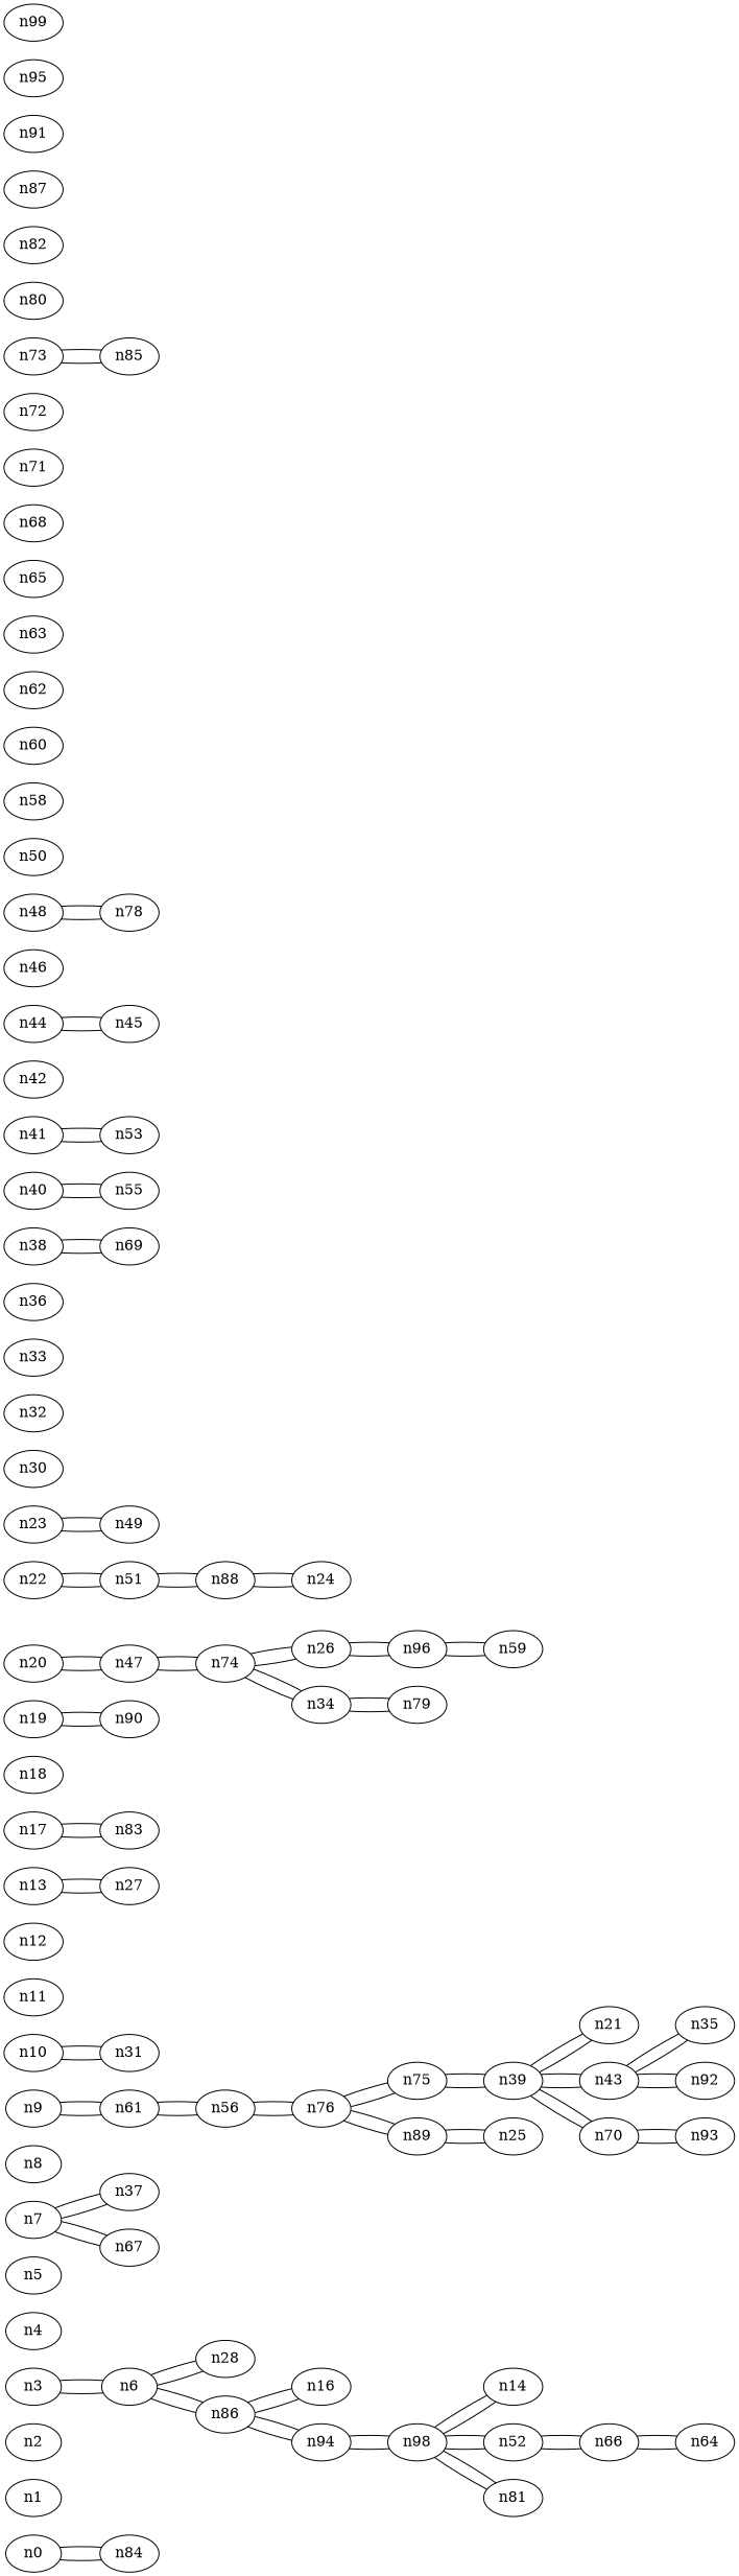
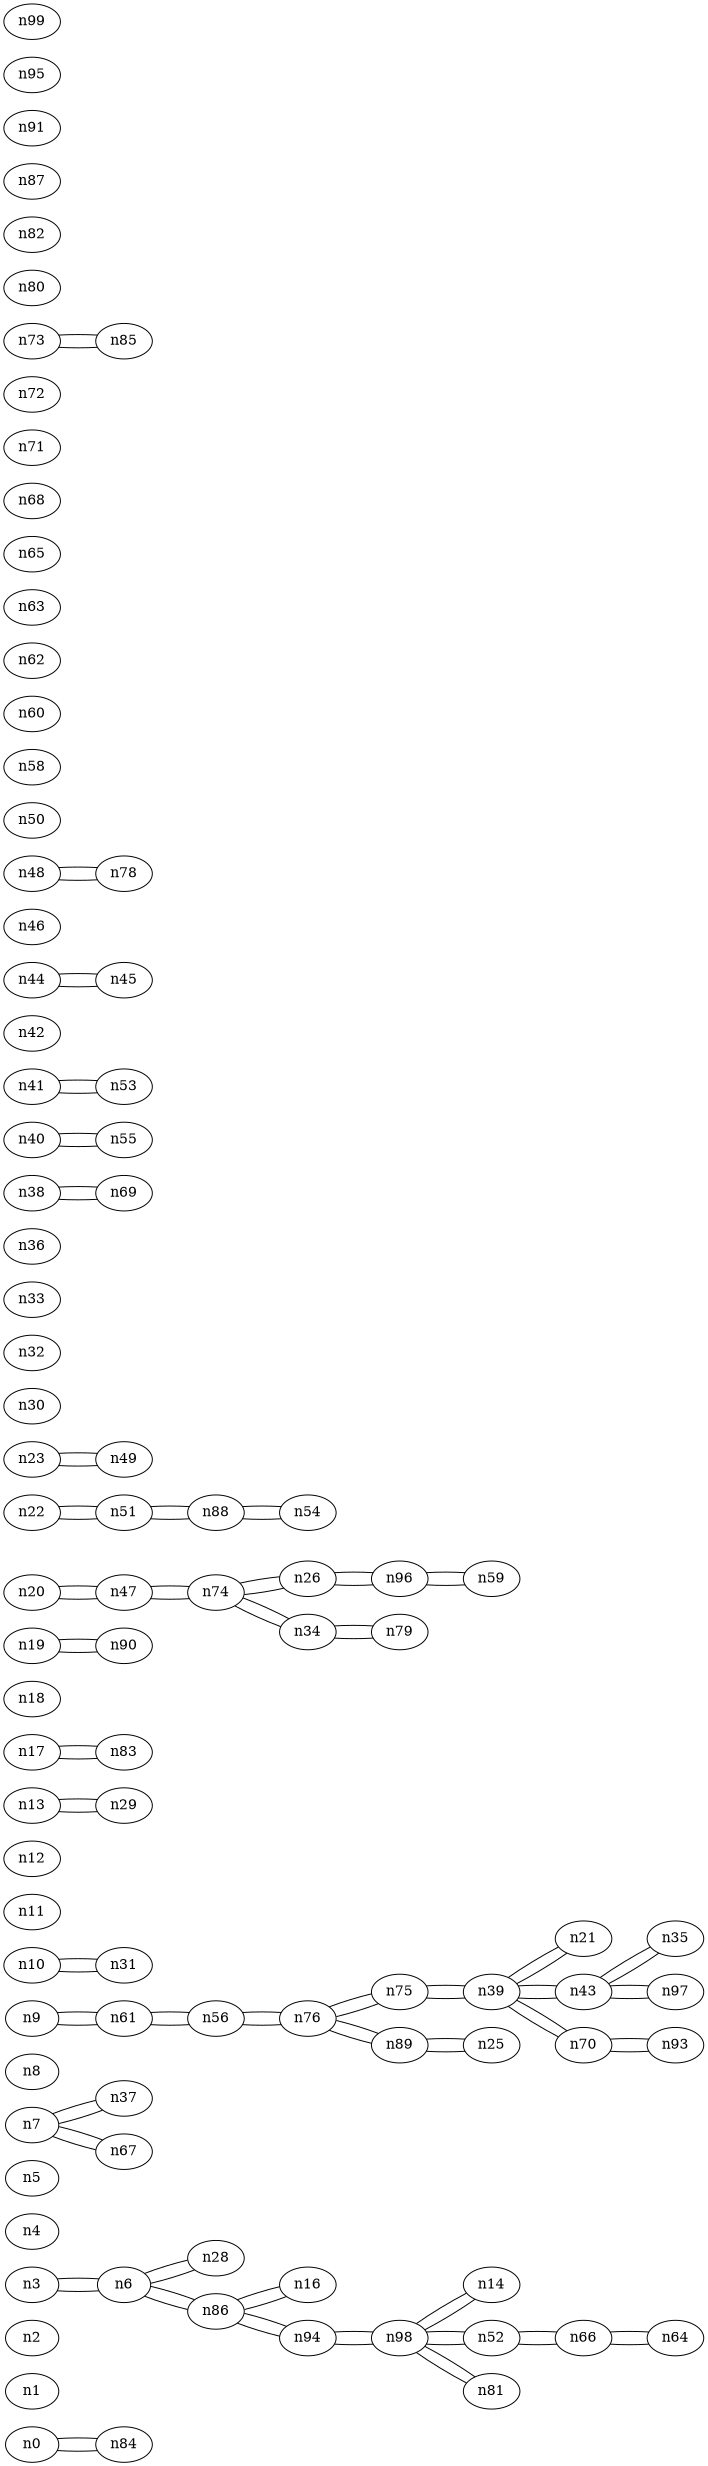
  graph {
    rankdir=LR
    n0
    n84
    n1
    n2
    n3
    n6
    n28
    n86
    n4
    n5
    n16
    n94
    n7
    n37
    n67
    n8
    n9
    n61
    n56
    n10
    n31
    n11
    n12
    n13
-   n27
+   n27 [label=n29]
    n14
    n98
    n52
    n81
    n17
    n83
    n18
    n19
    n90
    n20
    n47
    n74
    n21
    n39
    n43
    n70
    n75
    n22
    n51
    n88
    n23
    n49
    n25
    n89
    n76
    n26
    n96
    n34
    n59
    n30
    n32
    n33
    n79
    n35
-   n97 [label=n92]
+   n97
    n36
    n38
    n69
    n93
    n40
    n55
    n41
    n53
    n42
    n44
    n45
    n46
    n48
    n78
    n50
-   n54 [label=n24]
+   n54
    n66
    n64
    n58
    n60
    n62
    n63
    n65
    n68
    n71
    n72
    n73
    n85
    n80
    n82
    n87
    n91
    n95
    n99
    n0 -- n84
    n84 -- n0
    n3 -- n6
    n6 -- n3
    n6 -- n28
    n6 -- n86
    n28 -- n6
    n86 -- n6
    n86 -- n16
    n86 -- n94
    n16 -- n86
    n94 -- n86
    n94 -- n98
    n7 -- n37
    n7 -- n67
    n37 -- n7
    n67 -- n7
    n9 -- n61
    n61 -- n9
    n61 -- n56
    n56 -- n61
    n56 -- n76
    n10 -- n31
    n31 -- n10
    n13 -- n27
    n27 -- n13
    n14 -- n98
    n98 -- n94
    n98 -- n14
    n98 -- n52
    n98 -- n81
    n52 -- n98
    n52 -- n66
    n81 -- n98
    n17 -- n83
    n83 -- n17
    n19 -- n90
    n90 -- n19
    n20 -- n47
    n47 -- n20
    n47 -- n74
    n74 -- n47
    n74 -- n26
    n74 -- n34
    n21 -- n39
    n39 -- n21
    n39 -- n43
    n39 -- n70
    n39 -- n75
    n43 -- n39
    n43 -- n35
    n43 -- n97
    n70 -- n39
    n70 -- n93
    n75 -- n39
    n75 -- n76
    n22 -- n51
    n51 -- n22
    n51 -- n88
    n88 -- n51
    n88 -- n54
    n23 -- n49
    n49 -- n23
    n25 -- n89
    n89 -- n25
    n89 -- n76
    n76 -- n56
    n76 -- n75
    n76 -- n89
    n26 -- n74
    n26 -- n96
    n96 -- n26
    n96 -- n59
    n34 -- n74
    n34 -- n79
    n59 -- n96
    n79 -- n34
    n35 -- n43
    n97 -- n43
    n38 -- n69
    n69 -- n38
    n93 -- n70
    n40 -- n55
    n55 -- n40
    n41 -- n53
    n53 -- n41
    n44 -- n45
    n45 -- n44
    n48 -- n78
    n78 -- n48
    n54 -- n88
    n66 -- n52
    n66 -- n64
    n64 -- n66
    n73 -- n85
    n85 -- n73
  }
